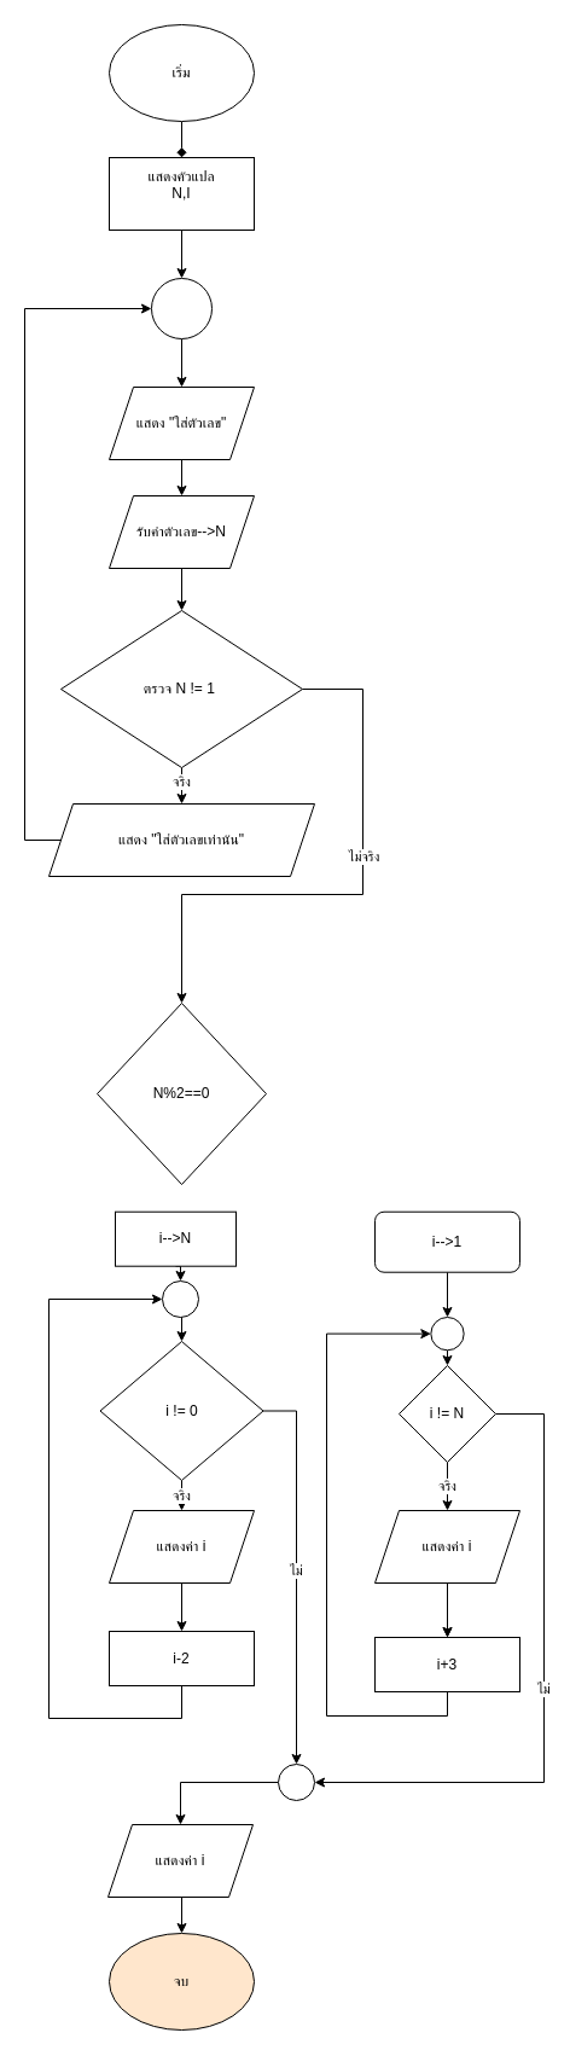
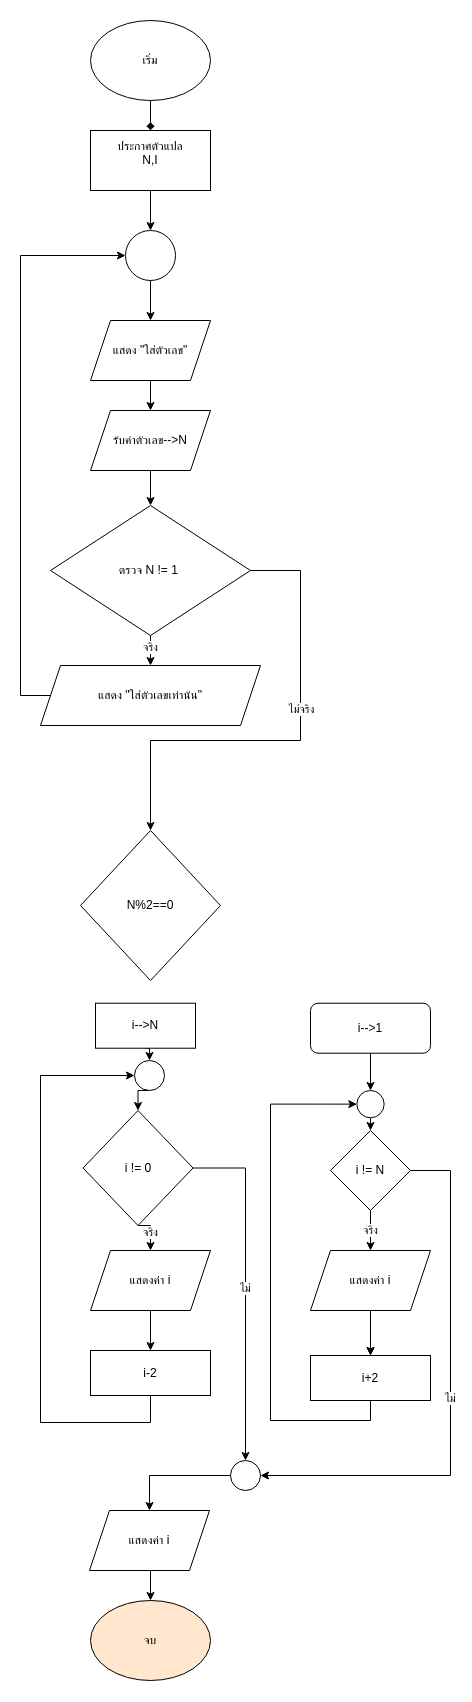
  <mxCell id="0" />
  <mxCell id="1" parent="0" />
  <mxCell id="2" style="edgeStyle=orthogonalEdgeStyle;rounded=0;orthogonalLoop=1;jettySize=auto;html=1;exitX=0.5;exitY=1;exitDx=0;exitDy=0;entryX=0.5;entryY=0;entryDx=0;entryDy=0;endArrow=diamond;" edge="1" parent="1" source="3" target="7"><mxGeometry relative="1" as="geometry" /></mxCell>
  <mxCell id="3" value="เริ่ม" style="ellipse;whiteSpace=wrap;html=1;" vertex="1" parent="1"><mxGeometry x="90" y="20" width="120" height="80" as="geometry" /></mxCell>
  <mxCell id="4" style="edgeStyle=orthogonalEdgeStyle;rounded=0;orthogonalLoop=1;jettySize=auto;html=1;exitX=0.5;exitY=1;exitDx=0;exitDy=0;entryX=0.5;entryY=0;entryDx=0;entryDy=0;" edge="1" parent="1" source="5" target="29"><mxGeometry relative="1" as="geometry" /></mxCell>
  <mxCell id="5" value="รับค่าตัวเลข--&amp;gt;N" style="shape=parallelogram;perimeter=parallelogramPerimeter;whiteSpace=wrap;html=1;fixedSize=1;" vertex="1" parent="1"><mxGeometry x="90" y="410" width="120" height="60" as="geometry" /></mxCell>
  <mxCell id="6" style="edgeStyle=orthogonalEdgeStyle;rounded=0;orthogonalLoop=1;jettySize=auto;html=1;exitX=0.5;exitY=1;exitDx=0;exitDy=0;entryX=0.5;entryY=0;entryDx=0;entryDy=0;" edge="1" parent="1" source="7" target="33"><mxGeometry relative="1" as="geometry" /></mxCell>
- <mxCell id="7" value="แสดงคัวแปล&lt;div&gt;N,I&lt;/div&gt;&lt;div&gt;&lt;br&gt;&lt;/div&gt;" style="rounded=0;whiteSpace=wrap;html=1;" vertex="1" parent="1"><mxGeometry x="90" y="130" width="120" height="60" as="geometry" /></mxCell>
+ <mxCell id="7" value="ประกาศตัวแปล&lt;div&gt;N,I&lt;/div&gt;&lt;div&gt;&lt;br&gt;&lt;/div&gt;" style="rounded=0;whiteSpace=wrap;html=1;" vertex="1" parent="1"><mxGeometry x="90" y="130" width="120" height="60" as="geometry" /></mxCell>
  <mxCell id="8" value="N%2==0" style="rhombus;whiteSpace=wrap;html=1;" vertex="1" parent="1"><mxGeometry x="80" y="830" width="140" height="150" as="geometry" /></mxCell>
  <mxCell id="9" style="edgeStyle=orthogonalEdgeStyle;rounded=0;orthogonalLoop=1;jettySize=auto;html=1;exitX=0.5;exitY=1;exitDx=0;exitDy=0;entryX=0;entryY=0.5;entryDx=0;entryDy=0;" edge="1" parent="1" source="10" target="38"><mxGeometry relative="1" as="geometry"><mxPoint x="30" y="1040.004" as="targetPoint" /><Array as="points"><mxPoint x="150" y="1422" /><mxPoint x="40" y="1422" /><mxPoint x="40" y="1075" /></Array></mxGeometry></mxCell>
  <mxCell id="10" value="i-2" style="rounded=0;whiteSpace=wrap;html=1;" vertex="1" parent="1"><mxGeometry x="90" y="1350" width="120" height="45" as="geometry" /></mxCell>
  <mxCell id="11" style="edgeStyle=orthogonalEdgeStyle;rounded=0;orthogonalLoop=1;jettySize=auto;html=1;exitX=0.5;exitY=1;exitDx=0;exitDy=0;entryX=0.5;entryY=0;entryDx=0;entryDy=0;" edge="1" parent="1" source="12" target="10"><mxGeometry relative="1" as="geometry" /></mxCell>
  <mxCell id="12" value="แสดงค่า i" style="shape=parallelogram;perimeter=parallelogramPerimeter;whiteSpace=wrap;html=1;fixedSize=1;" vertex="1" parent="1"><mxGeometry x="90" y="1250" width="120" height="60" as="geometry" /></mxCell>
  <mxCell id="13" style="edgeStyle=orthogonalEdgeStyle;rounded=0;orthogonalLoop=1;jettySize=auto;html=1;exitX=0.5;exitY=1;exitDx=0;exitDy=0;entryX=0.5;entryY=0;entryDx=0;entryDy=0;" edge="1" parent="1" source="14" target="5"><mxGeometry relative="1" as="geometry" /></mxCell>
  <mxCell id="14" value="แสดง &quot;ใส่ตัวเลข&quot;" style="shape=parallelogram;perimeter=parallelogramPerimeter;whiteSpace=wrap;html=1;fixedSize=1;" vertex="1" parent="1"><mxGeometry x="90" y="320" width="120" height="60" as="geometry" /></mxCell>
  <mxCell id="15" style="edgeStyle=orthogonalEdgeStyle;rounded=0;orthogonalLoop=1;jettySize=auto;html=1;exitX=0.5;exitY=1;exitDx=0;exitDy=0;entryX=0.5;entryY=0;entryDx=0;entryDy=0;" edge="1" parent="1" source="16" target="43"><mxGeometry relative="1" as="geometry" /></mxCell>
  <mxCell id="16" value="i--&amp;gt;1" style="whiteSpace=wrap;html=1;rounded=1;" vertex="1" parent="1"><mxGeometry x="310" y="1002.71" width="120" height="50" as="geometry" /></mxCell>
  <mxCell id="17" style="edgeStyle=orthogonalEdgeStyle;rounded=0;orthogonalLoop=1;jettySize=auto;html=1;exitX=0.5;exitY=1;exitDx=0;exitDy=0;entryX=0;entryY=0.5;entryDx=0;entryDy=0;" edge="1" parent="1" source="18" target="43"><mxGeometry relative="1" as="geometry"><mxPoint x="270" y="1010" as="targetPoint" /><Array as="points"><mxPoint x="370" y="1420" /><mxPoint x="270" y="1420" /><mxPoint x="270" y="1104" /></Array></mxGeometry></mxCell>
- <mxCell id="18" value="i+3" style="rounded=0;whiteSpace=wrap;html=1;" vertex="1" parent="1"><mxGeometry x="310" y="1355" width="120" height="45" as="geometry" /></mxCell>
+ <mxCell id="18" value="i+2" style="rounded=0;whiteSpace=wrap;html=1;" vertex="1" parent="1"><mxGeometry x="310" y="1355" width="120" height="45" as="geometry" /></mxCell>
  <mxCell id="19" style="edgeStyle=orthogonalEdgeStyle;rounded=0;orthogonalLoop=1;jettySize=auto;html=1;exitX=0.5;exitY=1;exitDx=0;exitDy=0;entryX=0.5;entryY=0;entryDx=0;entryDy=0;" edge="1" parent="1" source="21" target="18"><mxGeometry relative="1" as="geometry" /></mxCell>
  <mxCell id="20" style="edgeStyle=orthogonalEdgeStyle;rounded=0;orthogonalLoop=1;jettySize=auto;html=1;exitX=0.5;exitY=1;exitDx=0;exitDy=0;" edge="1" parent="1" source="21"><mxGeometry relative="1" as="geometry"><mxPoint x="370" y="1355" as="targetPoint" /></mxGeometry></mxCell>
  <mxCell id="21" value="แสดงค่า i" style="shape=parallelogram;perimeter=parallelogramPerimeter;whiteSpace=wrap;html=1;fixedSize=1;" vertex="1" parent="1"><mxGeometry x="310" y="1250" width="120" height="60" as="geometry" /></mxCell>
  <mxCell id="22" value="จบ" style="ellipse;whiteSpace=wrap;html=1;fillColor=#ffe6cc;" vertex="1" parent="1"><mxGeometry x="90" y="1600" width="120" height="80" as="geometry" /></mxCell>
  <mxCell id="23" style="edgeStyle=orthogonalEdgeStyle;rounded=0;orthogonalLoop=1;jettySize=auto;html=1;exitX=0.5;exitY=1;exitDx=0;exitDy=0;entryX=0.5;entryY=0;entryDx=0;entryDy=0;" edge="1" parent="1" source="24" target="38"><mxGeometry relative="1" as="geometry" /></mxCell>
  <mxCell id="24" value="i--&amp;gt;N" style="rounded=0;whiteSpace=wrap;html=1;" vertex="1" parent="1"><mxGeometry x="95" y="1002.71" width="100" height="45" as="geometry" /></mxCell>
  <mxCell id="25" style="edgeStyle=orthogonalEdgeStyle;rounded=0;orthogonalLoop=1;jettySize=auto;html=1;exitX=0.5;exitY=1;exitDx=0;exitDy=0;entryX=0.5;entryY=0;entryDx=0;entryDy=0;" edge="1" parent="1" source="29" target="31"><mxGeometry relative="1" as="geometry" /></mxCell>
  <mxCell id="26" value="จริง" style="edgeLabel;html=1;align=center;verticalAlign=middle;resizable=0;points=[];" connectable="0" vertex="1" parent="25"><mxGeometry x="-0.274" y="-1" relative="1" as="geometry"><mxPoint as="offset" /></mxGeometry></mxCell>
  <mxCell id="27" style="edgeStyle=orthogonalEdgeStyle;rounded=0;orthogonalLoop=1;jettySize=auto;html=1;exitX=1;exitY=0.5;exitDx=0;exitDy=0;entryX=0.5;entryY=0;entryDx=0;entryDy=0;" edge="1" parent="1" source="29" target="8"><mxGeometry relative="1" as="geometry"><mxPoint x="150" y="760" as="targetPoint" /><Array as="points"><mxPoint x="300" y="570" /><mxPoint x="300" y="740" /><mxPoint x="150" y="740" /></Array></mxGeometry></mxCell>
  <mxCell id="28" value="ไม่จริง" style="edgeLabel;html=1;align=center;verticalAlign=middle;resizable=0;points=[];" connectable="0" vertex="1" parent="27"><mxGeometry x="-0.183" relative="1" as="geometry"><mxPoint as="offset" /></mxGeometry></mxCell>
  <mxCell id="29" value="ตรวจ N != 1&amp;nbsp;" style="rhombus;whiteSpace=wrap;html=1;" vertex="1" parent="1"><mxGeometry x="50" y="505" width="200" height="130" as="geometry" /></mxCell>
  <mxCell id="30" style="edgeStyle=orthogonalEdgeStyle;rounded=0;orthogonalLoop=1;jettySize=auto;html=1;exitX=0;exitY=0.5;exitDx=0;exitDy=0;entryX=0;entryY=0.5;entryDx=0;entryDy=0;" edge="1" parent="1" source="31" target="33"><mxGeometry relative="1" as="geometry"><Array as="points"><mxPoint x="20" y="695" /><mxPoint x="20" y="255" /></Array></mxGeometry></mxCell>
  <mxCell id="31" value="แสดง &quot;ใส่ตัวเลขเท่านัน&quot;" style="shape=parallelogram;perimeter=parallelogramPerimeter;whiteSpace=wrap;html=1;fixedSize=1;" vertex="1" parent="1"><mxGeometry x="40" y="665" width="220" height="60" as="geometry" /></mxCell>
  <mxCell id="32" style="edgeStyle=orthogonalEdgeStyle;rounded=0;orthogonalLoop=1;jettySize=auto;html=1;exitX=0.5;exitY=1;exitDx=0;exitDy=0;entryX=0.5;entryY=0;entryDx=0;entryDy=0;" edge="1" parent="1" source="33" target="14"><mxGeometry relative="1" as="geometry" /></mxCell>
  <mxCell id="33" value="" style="ellipse;whiteSpace=wrap;html=1;aspect=fixed;" vertex="1" parent="1"><mxGeometry x="125" y="230" width="50" height="50" as="geometry" /></mxCell>
  <mxCell id="34" value="จริง" style="edgeStyle=orthogonalEdgeStyle;rounded=0;orthogonalLoop=1;jettySize=auto;html=1;exitX=0.5;exitY=1;exitDx=0;exitDy=0;entryX=0.5;entryY=0;entryDx=0;entryDy=0;" edge="1" parent="1" source="36" target="12"><mxGeometry relative="1" as="geometry" /></mxCell>
  <mxCell id="35" value="ไม่" style="edgeStyle=orthogonalEdgeStyle;rounded=0;orthogonalLoop=1;jettySize=auto;html=1;exitX=1;exitY=0.5;exitDx=0;exitDy=0;entryX=0.5;entryY=0;entryDx=0;entryDy=0;" edge="1" parent="1" source="36" target="47"><mxGeometry relative="1" as="geometry" /></mxCell>
- <mxCell id="36" value="i != 0" style="rhombus;whiteSpace=wrap;html=1;" vertex="1" parent="1"><mxGeometry x="82.5" y="1110" width="135" height="115" as="geometry" /></mxCell>
+ <mxCell id="36" value="i != 0" style="rhombus;whiteSpace=wrap;html=1;" vertex="1" parent="1"><mxGeometry x="82.5" y="1110" width="110" height="115" as="geometry" /></mxCell>
  <mxCell id="37" style="edgeStyle=orthogonalEdgeStyle;rounded=0;orthogonalLoop=1;jettySize=auto;html=1;exitX=0.5;exitY=1;exitDx=0;exitDy=0;entryX=0.5;entryY=0;entryDx=0;entryDy=0;" edge="1" parent="1" source="38" target="36"><mxGeometry relative="1" as="geometry" /></mxCell>
  <mxCell id="38" value="" style="ellipse;whiteSpace=wrap;html=1;aspect=fixed;" vertex="1" parent="1"><mxGeometry x="134" y="1060" width="30" height="30" as="geometry" /></mxCell>
  <mxCell id="39" value="จริง" style="edgeStyle=orthogonalEdgeStyle;rounded=0;orthogonalLoop=1;jettySize=auto;html=1;exitX=0.5;exitY=1;exitDx=0;exitDy=0;entryX=0.5;entryY=0;entryDx=0;entryDy=0;" edge="1" parent="1" source="41" target="21"><mxGeometry relative="1" as="geometry" /></mxCell>
  <mxCell id="40" value="ไม่" style="edgeStyle=orthogonalEdgeStyle;rounded=0;orthogonalLoop=1;jettySize=auto;html=1;exitX=1;exitY=0.5;exitDx=0;exitDy=0;entryX=1;entryY=0.5;entryDx=0;entryDy=0;" edge="1" parent="1" source="41" target="47"><mxGeometry relative="1" as="geometry"><Array as="points"><mxPoint x="450" y="1170" /><mxPoint x="450" y="1475" /></Array></mxGeometry></mxCell>
  <mxCell id="41" value="i != N" style="rhombus;whiteSpace=wrap;html=1;" vertex="1" parent="1"><mxGeometry x="329.99" y="1130" width="80" height="80" as="geometry" /></mxCell>
  <mxCell id="42" style="edgeStyle=orthogonalEdgeStyle;rounded=0;orthogonalLoop=1;jettySize=auto;html=1;exitX=0.5;exitY=1;exitDx=0;exitDy=0;entryX=0.5;entryY=0;entryDx=0;entryDy=0;" edge="1" parent="1" source="43" target="41"><mxGeometry relative="1" as="geometry" /></mxCell>
  <mxCell id="43" value="" style="ellipse;whiteSpace=wrap;html=1;aspect=fixed;" vertex="1" parent="1"><mxGeometry x="356.35" y="1090" width="27.29" height="27.29" as="geometry" /></mxCell>
  <mxCell id="44" style="edgeStyle=orthogonalEdgeStyle;rounded=0;orthogonalLoop=1;jettySize=auto;html=1;exitX=0.5;exitY=1;exitDx=0;exitDy=0;entryX=0.5;entryY=0;entryDx=0;entryDy=0;" edge="1" parent="1" source="45" target="22"><mxGeometry relative="1" as="geometry" /></mxCell>
  <mxCell id="45" value="แสดงค่า i" style="shape=parallelogram;perimeter=parallelogramPerimeter;whiteSpace=wrap;html=1;fixedSize=1;" vertex="1" parent="1"><mxGeometry x="89" y="1510" width="120" height="60" as="geometry" /></mxCell>
  <mxCell id="46" style="edgeStyle=orthogonalEdgeStyle;rounded=0;orthogonalLoop=1;jettySize=auto;html=1;exitX=0;exitY=0.5;exitDx=0;exitDy=0;entryX=0.5;entryY=0;entryDx=0;entryDy=0;" edge="1" parent="1" source="47" target="45"><mxGeometry relative="1" as="geometry" /></mxCell>
  <mxCell id="47" value="" style="ellipse;whiteSpace=wrap;html=1;aspect=fixed;" vertex="1" parent="1"><mxGeometry x="230" y="1460" width="30" height="30" as="geometry" /></mxCell>
